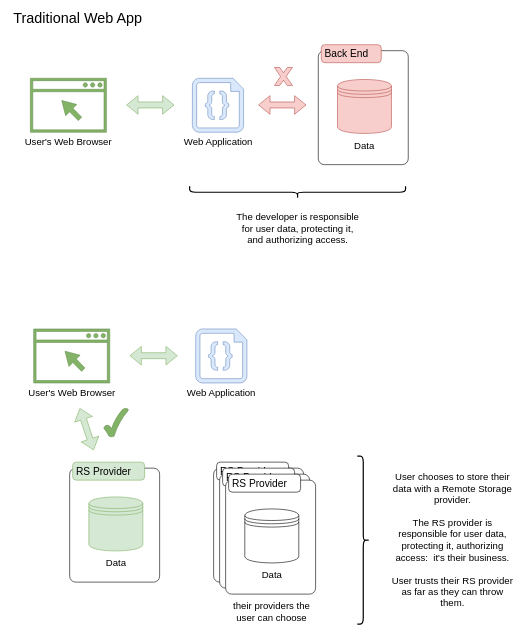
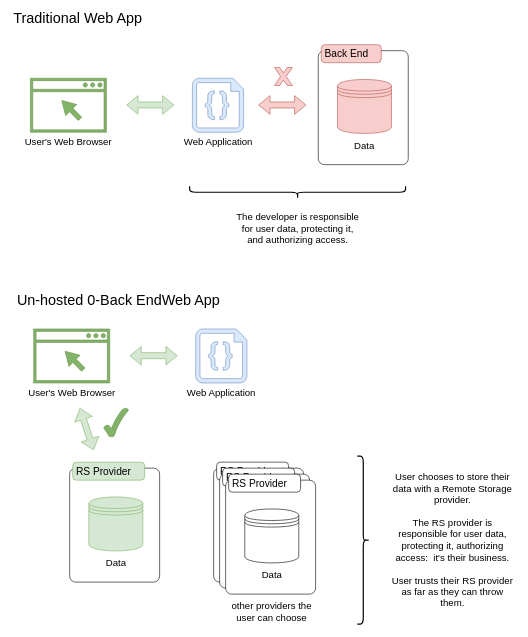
  <mxCell id="0" />
  <mxCell id="1" parent="0" />
  <mxCell id="2" value="" style="shape=mxgraph.mockup.containers.marginRect;rectMarginTop=10;strokeWidth=1;dashed=0;rounded=1;arcSize=5;recursiveResize=0;fontSize=24;align=left;" vertex="1" parent="1"><mxGeometry x="530" y="74" width="150" height="200" as="geometry" /></mxCell>
  <mxCell id="3" value="Back End" style="shape=rect;strokeColor=#b85450;fillColor=#f8cecc;strokeWidth=1;dashed=0;rounded=1;arcSize=20;fontSize=17;spacing=2;spacingTop=-2;align=left;autosize=1;spacingLeft=4;resizeWidth=0;resizeHeight=0;perimeter=none;" vertex="1" parent="2"><mxGeometry x="5" width="100" height="30" as="geometry" /></mxCell>
  <mxCell id="4" value="User's Web Browser" style="pointerEvents=1;shadow=0;dashed=0;html=1;aspect=fixed;labelPosition=center;verticalLabelPosition=bottom;verticalAlign=top;align=center;outlineConnect=0;shape=mxgraph.vvd.web_browser;fontSize=16;fillColor=#82B366;strokeColor=#688F51;" vertex="1" parent="1"><mxGeometry x="50" y="130" width="126.76" height="90" as="geometry" /></mxCell>
  <mxCell id="5" value="Web Application" style="verticalLabelPosition=bottom;html=1;verticalAlign=top;align=center;strokeColor=#6c8ebf;fillColor=#dae8fc;shape=mxgraph.azure.code_file;pointerEvents=1;fontSize=16;" vertex="1" parent="1"><mxGeometry x="320" y="130" width="85.5" height="90" as="geometry" /></mxCell>
  <mxCell id="6" value="" style="shape=datastore;whiteSpace=wrap;html=1;strokeColor=#b85450;fillColor=#f8cecc;fontSize=16;" vertex="1" parent="1"><mxGeometry x="562" y="132" width="90" height="90" as="geometry" /></mxCell>
  <mxCell id="7" value="Data" style="text;html=1;strokeColor=none;fillColor=none;align=center;verticalAlign=middle;whiteSpace=wrap;rounded=0;fontSize=16;" vertex="1" parent="1"><mxGeometry x="587" y="232" width="40" height="20" as="geometry" /></mxCell>
  <mxCell id="8" value="" style="shape=flexArrow;endArrow=classic;startArrow=classic;html=1;fontSize=16;fillColor=#d5e8d4;strokeColor=#82b366;" edge="1" parent="1"><mxGeometry width="50" height="50" relative="1" as="geometry"><mxPoint x="210" y="174.5" as="sourcePoint" /><mxPoint x="290" y="174.5" as="targetPoint" /></mxGeometry></mxCell>
  <mxCell id="9" value="" style="shape=flexArrow;endArrow=classic;startArrow=classic;html=1;fontSize=16;fillColor=#f8cecc;strokeColor=#b85450;" edge="1" parent="1"><mxGeometry width="50" height="50" relative="1" as="geometry"><mxPoint x="430" y="174.5" as="sourcePoint" /><mxPoint x="510" y="174.5" as="targetPoint" /></mxGeometry></mxCell>
  <mxCell id="10" value="" style="verticalLabelPosition=bottom;verticalAlign=top;html=1;shape=mxgraph.basic.x;strokeColor=#b85450;fillColor=#f8cecc;fontSize=16;" vertex="1" parent="1"><mxGeometry x="457" y="112" width="30" height="30" as="geometry" /></mxCell>
  <mxCell id="11" value="User's Web Browser" style="pointerEvents=1;shadow=0;dashed=0;html=1;aspect=fixed;labelPosition=center;verticalLabelPosition=bottom;verticalAlign=top;align=center;outlineConnect=0;shape=mxgraph.vvd.web_browser;fontSize=16;fillColor=#82B366;strokeColor=#688F51;" vertex="1" parent="1"><mxGeometry x="55.5" y="548" width="126.76" height="90" as="geometry" /></mxCell>
  <mxCell id="12" value="Web Application" style="verticalLabelPosition=bottom;html=1;verticalAlign=top;align=center;strokeColor=#6c8ebf;fillColor=#dae8fc;shape=mxgraph.azure.code_file;pointerEvents=1;fontSize=16;" vertex="1" parent="1"><mxGeometry x="325.5" y="548" width="85.5" height="90" as="geometry" /></mxCell>
  <mxCell id="13" value="" style="shape=flexArrow;endArrow=classic;startArrow=classic;html=1;fontSize=16;fillColor=#d5e8d4;strokeColor=#82b366;" edge="1" parent="1"><mxGeometry width="50" height="50" relative="1" as="geometry"><mxPoint x="215.5" y="592.5" as="sourcePoint" /><mxPoint x="295.5" y="592.5" as="targetPoint" /></mxGeometry></mxCell>
  <mxCell id="14" value="" style="shape=flexArrow;endArrow=classic;startArrow=classic;html=1;fontSize=16;fillColor=#d5e8d4;strokeColor=#82b366;" edge="1" parent="1"><mxGeometry width="50" height="50" relative="1" as="geometry"><mxPoint x="132.5" y="680" as="sourcePoint" /><mxPoint x="155.5" y="750" as="targetPoint" /></mxGeometry></mxCell>
  <mxCell id="15" value="Traditional Web App" style="text;html=1;strokeColor=none;fillColor=none;align=left;verticalAlign=middle;whiteSpace=wrap;rounded=0;fontSize=24;" vertex="1" parent="1"><mxGeometry x="20" y="20" width="250" height="20" as="geometry" /></mxCell>
+ <mxCell id="16" value="Un-hosted 0-Back EndWeb App" style="text;html=1;strokeColor=none;fillColor=none;align=left;verticalAlign=middle;whiteSpace=wrap;rounded=0;fontSize=24;" vertex="1" parent="1"><mxGeometry x="25.5" y="490" width="380" height="20" as="geometry" /></mxCell>
  <mxCell id="17" value="" style="verticalLabelPosition=bottom;verticalAlign=top;html=1;shape=mxgraph.basic.tick;strokeColor=#688F51;fillColor=#82B366;fontSize=24;align=left;" vertex="1" parent="1"><mxGeometry x="172.5" y="680" width="40.8" height="48" as="geometry" /></mxCell>
  <mxCell id="18" value="" style="shape=mxgraph.mockup.containers.marginRect;rectMarginTop=10;strokeWidth=1;dashed=0;rounded=1;arcSize=5;recursiveResize=0;fontSize=24;align=left;" vertex="1" parent="1"><mxGeometry x="115.5" y="770" width="150" height="200" as="geometry" /></mxCell>
  <mxCell id="19" value="RS Provider" style="shape=rect;strokeColor=#82b366;fillColor=#d5e8d4;strokeWidth=1;dashed=0;rounded=1;arcSize=20;fontSize=17;spacing=2;spacingTop=-2;align=left;autosize=1;spacingLeft=4;resizeWidth=0;resizeHeight=0;perimeter=none;" vertex="1" parent="18"><mxGeometry x="5" width="120" height="30" as="geometry" /></mxCell>
  <mxCell id="20" value="" style="shape=datastore;whiteSpace=wrap;html=1;strokeColor=#82b366;fillColor=#d5e8d4;fontSize=16;" vertex="1" parent="1"><mxGeometry x="147.5" y="828" width="90" height="90" as="geometry" /></mxCell>
  <mxCell id="21" value="Data" style="text;html=1;strokeColor=none;fillColor=none;align=center;verticalAlign=middle;whiteSpace=wrap;rounded=0;fontSize=16;" vertex="1" parent="1"><mxGeometry x="172.5" y="928" width="40" height="20" as="geometry" /></mxCell>
  <mxCell id="22" value="" style="shape=mxgraph.mockup.containers.marginRect;rectMarginTop=10;strokeWidth=1;dashed=0;rounded=1;arcSize=5;recursiveResize=0;fontSize=24;align=left;" vertex="1" parent="1"><mxGeometry x="355.5" y="770" width="150" height="200" as="geometry" /></mxCell>
  <mxCell id="23" value="RS Provider" style="shape=rect;strokeWidth=1;dashed=0;rounded=1;arcSize=20;fontSize=17;spacing=2;spacingTop=-2;align=left;autosize=1;spacingLeft=4;resizeWidth=0;resizeHeight=0;perimeter=none;" vertex="1" parent="22"><mxGeometry x="5" width="120" height="30" as="geometry" /></mxCell>
  <mxCell id="24" value="" style="shape=datastore;whiteSpace=wrap;html=1;fontSize=16;" vertex="1" parent="1"><mxGeometry x="387.5" y="828" width="90" height="90" as="geometry" /></mxCell>
  <mxCell id="25" value="Data" style="text;html=1;strokeColor=none;fillColor=none;align=center;verticalAlign=middle;whiteSpace=wrap;rounded=0;fontSize=16;" vertex="1" parent="1"><mxGeometry x="412.5" y="928" width="40" height="20" as="geometry" /></mxCell>
  <mxCell id="26" value="" style="shape=mxgraph.mockup.containers.marginRect;rectMarginTop=10;strokeWidth=1;dashed=0;rounded=1;arcSize=5;recursiveResize=0;fontSize=24;align=left;" vertex="1" parent="1"><mxGeometry x="365.5" y="780" width="150" height="200" as="geometry" /></mxCell>
  <mxCell id="27" value="RS Provider" style="shape=rect;strokeWidth=1;dashed=0;rounded=1;arcSize=20;fontSize=17;spacing=2;spacingTop=-2;align=left;autosize=1;spacingLeft=4;resizeWidth=0;resizeHeight=0;perimeter=none;" vertex="1" parent="26"><mxGeometry x="5" width="120" height="30" as="geometry" /></mxCell>
  <mxCell id="28" value="" style="shape=datastore;whiteSpace=wrap;html=1;fontSize=16;" vertex="1" parent="1"><mxGeometry x="397.5" y="838" width="90" height="90" as="geometry" /></mxCell>
  <mxCell id="29" value="Data" style="text;html=1;strokeColor=none;fillColor=none;align=center;verticalAlign=middle;whiteSpace=wrap;rounded=0;fontSize=16;" vertex="1" parent="1"><mxGeometry x="422.5" y="938" width="40" height="20" as="geometry" /></mxCell>
  <mxCell id="30" value="" style="shape=mxgraph.mockup.containers.marginRect;rectMarginTop=10;strokeWidth=1;dashed=0;rounded=1;arcSize=5;recursiveResize=0;fontSize=24;align=left;" vertex="1" parent="1"><mxGeometry x="375.5" y="790" width="150" height="200" as="geometry" /></mxCell>
  <mxCell id="31" value="RS Provider" style="shape=rect;strokeWidth=1;dashed=0;rounded=1;arcSize=20;fontSize=17;spacing=2;spacingTop=-2;align=left;autosize=1;spacingLeft=4;resizeWidth=0;resizeHeight=0;perimeter=none;" vertex="1" parent="30"><mxGeometry x="5" width="120" height="30" as="geometry" /></mxCell>
  <mxCell id="32" value="" style="shape=datastore;whiteSpace=wrap;html=1;fontSize=16;" vertex="1" parent="1"><mxGeometry x="407.5" y="848" width="90" height="90" as="geometry" /></mxCell>
  <mxCell id="33" value="Data" style="text;html=1;strokeColor=none;fillColor=none;align=center;verticalAlign=middle;whiteSpace=wrap;rounded=0;fontSize=16;" vertex="1" parent="1"><mxGeometry x="432.5" y="948" width="40" height="20" as="geometry" /></mxCell>
- <mxCell id="34" value="their providers the user can choose" style="text;html=1;strokeColor=none;fillColor=none;align=center;verticalAlign=middle;whiteSpace=wrap;rounded=0;fontSize=16;" vertex="1" parent="1"><mxGeometry x="375" y="1010" width="155" height="20" as="geometry" /></mxCell>
+ <mxCell id="34" value="other providers the user can choose" style="text;html=1;strokeColor=none;fillColor=none;align=center;verticalAlign=middle;whiteSpace=wrap;rounded=0;fontSize=16;" vertex="1" parent="1"><mxGeometry x="375" y="1010" width="155" height="20" as="geometry" /></mxCell>
  <mxCell id="35" value="" style="shape=curlyBracket;whiteSpace=wrap;html=1;rounded=1;fontSize=16;align=left;rotation=-90;strokeWidth=2;" vertex="1" parent="1"><mxGeometry x="485.5" y="140" width="20" height="360" as="geometry" /></mxCell>
  <mxCell id="36" value="The developer is responsible for user data, protecting it, and authorizing access." style="text;html=1;strokeColor=none;fillColor=none;align=center;verticalAlign=middle;whiteSpace=wrap;rounded=0;fontSize=16;" vertex="1" parent="1"><mxGeometry x="391.75" y="370" width="207.5" height="20" as="geometry" /></mxCell>
  <mxCell id="37" value="" style="shape=curlyBracket;whiteSpace=wrap;html=1;rounded=1;fontSize=16;align=left;rotation=-180;strokeWidth=2;" vertex="1" parent="1"><mxGeometry x="595" y="760" width="20" height="280" as="geometry" /></mxCell>
  <mxCell id="38" value="User chooses to store their data with a Remote Storage provider.&lt;br&gt;&lt;br&gt;The RS provider is responsible for user data, protecting it, authorizing access:&amp;nbsp; it's their business.&lt;br&gt;&lt;br&gt;User trusts their RS provider as far as they can throw them." style="text;html=1;strokeColor=none;fillColor=none;align=center;verticalAlign=middle;whiteSpace=wrap;rounded=0;fontSize=16;" vertex="1" parent="1"><mxGeometry x="650" y="890" width="207.5" height="20" as="geometry" /></mxCell>
